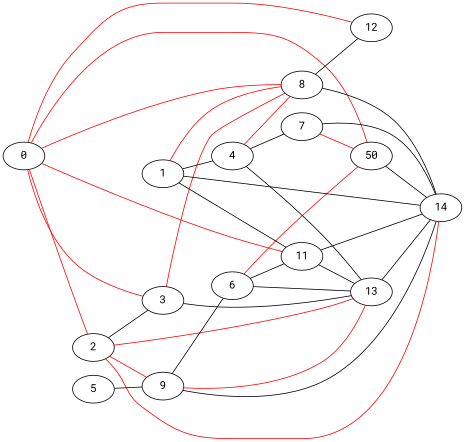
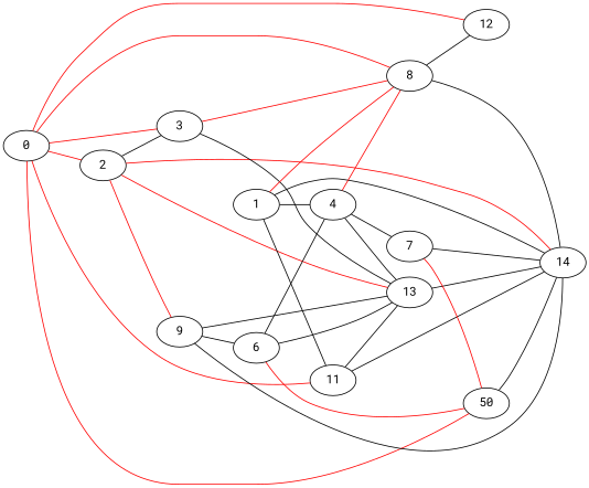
  graph {
    fontname="Roboto Mono"
    rankdir=LR
    node [fontname="Roboto Mono"]
    edge [fontname="Roboto Mono"]
    0
    2
    3
    8
    n5 [label=50]
    11
    12
    14
    9
    13
-   5
    6
    1
    4
    7
    0 -- 2 [color=red]
    0 -- 3 [color=red]
    0 -- 8 [color=red]
    0 -- n5 [color=red]
    0 -- 11 [color=red]
    0 -- 12 [color=red]
    2 -- 3
    2 -- 14 [color=red]
    2 -- 9 [color=red]
    2 -- 13 [color=red]
    3 -- 8 [color=red]
    3 -- 13
    8 -- 12
    8 -- 14
    n5 -- 14
    11 -- 14
    11 -- 13
    9 -- 14
-   9 -- 13 [color=red]
+   9 -- 13
    9 -- 6
    13 -- 14
-   5 -- 9
    6 -- n5 [color=red]
-   6 -- 11
+   6 -- 4
    6 -- 13
    1 -- 8 [color=red]
    1 -- 11
    1 -- 14
    1 -- 4
    4 -- 8 [color=red]
    4 -- 13
    4 -- 7
    7 -- n5 [color=red]
    7 -- 14
  }
